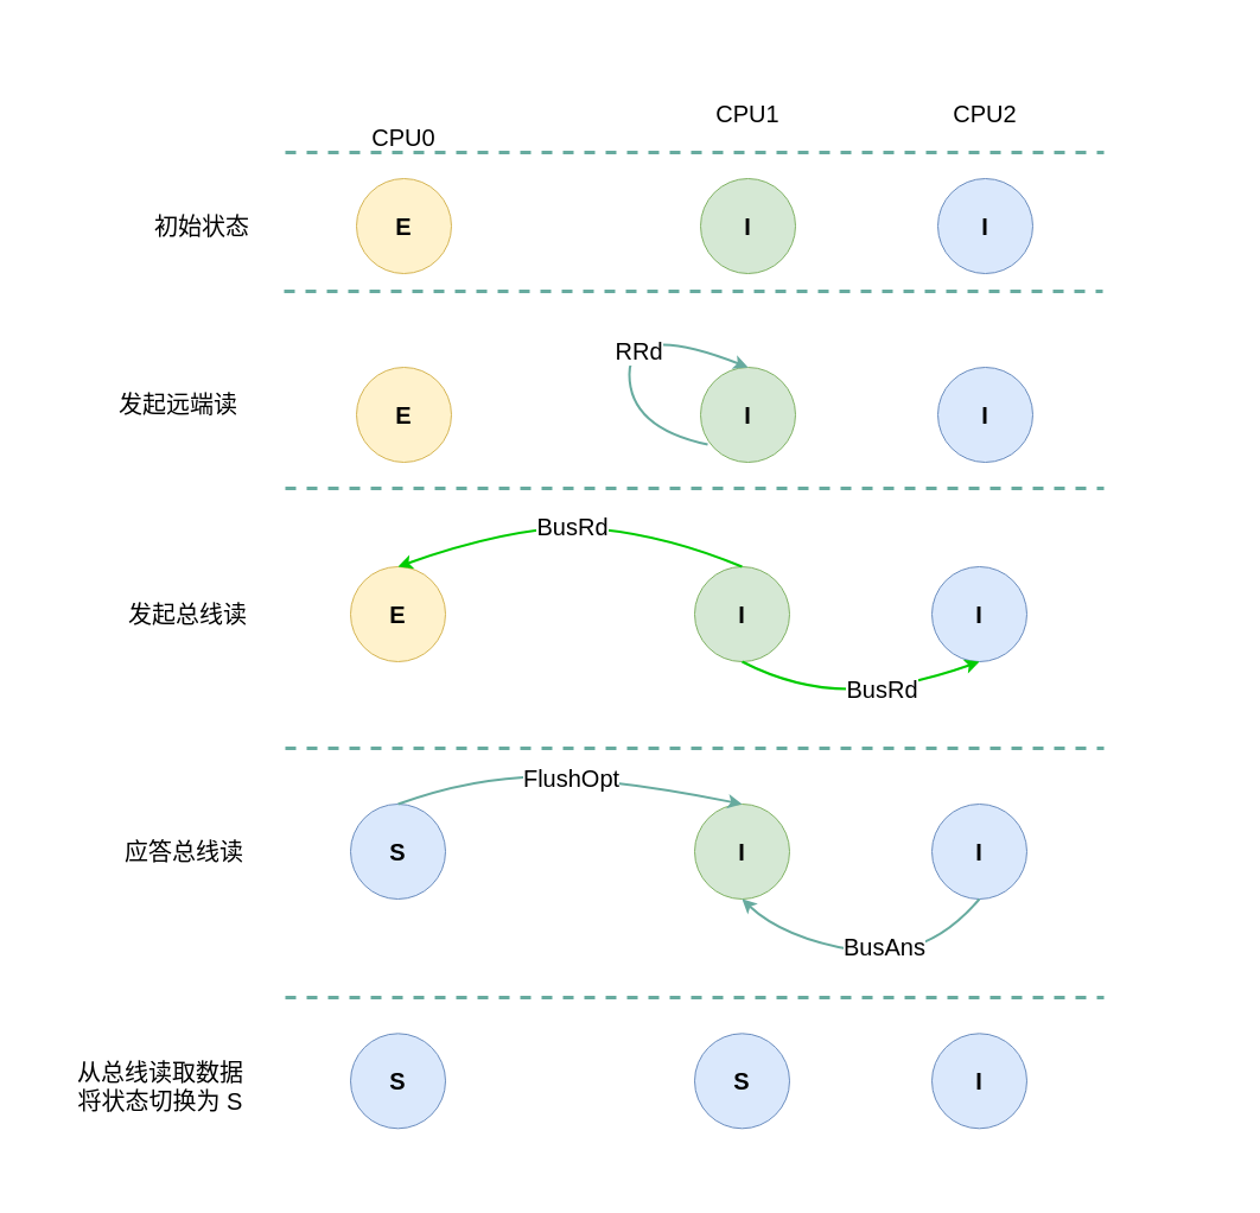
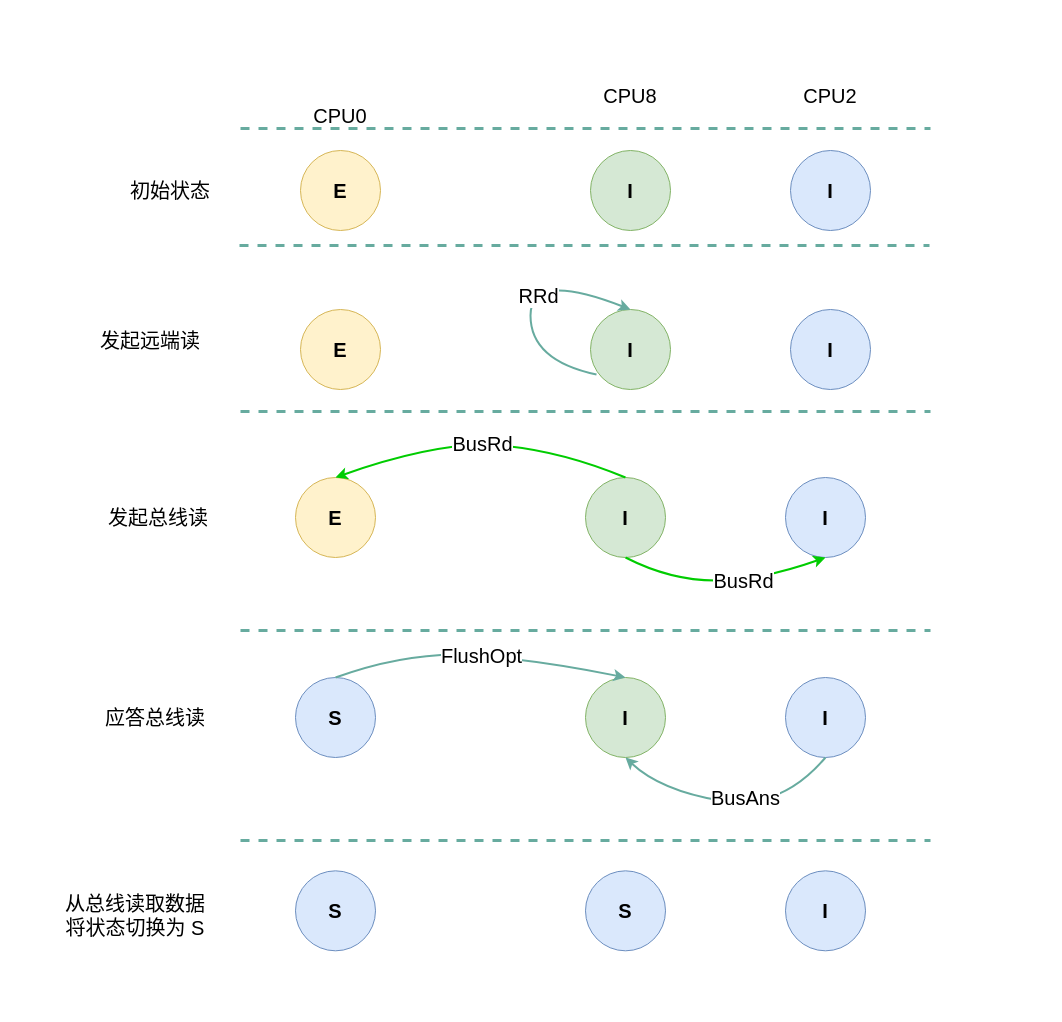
  <mxCell id="0" />
  <mxCell id="1" parent="0" />
  <mxCell id="2" value="E" style="ellipse;whiteSpace=wrap;html=1;aspect=fixed;fontStyle=1;fontSize=20;fillColor=#fff2cc;strokeColor=#d6b656;" parent="1" vertex="1"><mxGeometry x="300" y="150" width="80" height="80" as="geometry" /></mxCell>
  <mxCell id="3" value="I" style="ellipse;whiteSpace=wrap;html=1;aspect=fixed;fontStyle=1;fontSize=20;fillColor=#d5e8d4;strokeColor=#82b366;" parent="1" vertex="1"><mxGeometry x="590" y="150" width="80" height="80" as="geometry" /></mxCell>
  <mxCell id="4" value="I" style="ellipse;whiteSpace=wrap;html=1;aspect=fixed;fillColor=#dae8fc;strokeColor=#6c8ebf;fontStyle=1;fontSize=20;" parent="1" vertex="1"><mxGeometry x="790" y="150" width="80" height="80" as="geometry" /></mxCell>
  <mxCell id="5" value="CPU0" style="text;html=1;strokeColor=none;fillColor=none;align=center;verticalAlign=middle;whiteSpace=wrap;rounded=0;fontSize=20;" parent="1" vertex="1"><mxGeometry x="310" y="100" width="60" height="30" as="geometry" /></mxCell>
- <mxCell id="6" value="CPU1" style="text;html=1;strokeColor=none;fillColor=none;align=center;verticalAlign=middle;whiteSpace=wrap;rounded=0;fontSize=20;" parent="1" vertex="1"><mxGeometry x="600" y="80" width="60" height="30" as="geometry" /></mxCell>
+ <mxCell id="6" value="CPU8" style="text;html=1;strokeColor=none;fillColor=none;align=center;verticalAlign=middle;whiteSpace=wrap;rounded=0;fontSize=20;" parent="1" vertex="1"><mxGeometry x="600" y="80" width="60" height="30" as="geometry" /></mxCell>
  <mxCell id="7" value="CPU2" style="text;html=1;strokeColor=none;fillColor=none;align=center;verticalAlign=middle;whiteSpace=wrap;rounded=0;fontSize=20;" parent="1" vertex="1"><mxGeometry x="800" y="80" width="60" height="30" as="geometry" /></mxCell>
  <mxCell id="8" value="" style="endArrow=none;dashed=1;html=1;rounded=0;fontSize=20;strokeWidth=3;strokeColor=#67AB9F;" parent="1" edge="1"><mxGeometry width="50" height="50" relative="1" as="geometry"><mxPoint x="240" y="128" as="sourcePoint" /><mxPoint x="930" y="128" as="targetPoint" /></mxGeometry></mxCell>
  <mxCell id="9" value="" style="endArrow=none;dashed=1;html=1;rounded=0;fontSize=20;strokeWidth=3;strokeColor=#67AB9F;" parent="1" edge="1"><mxGeometry width="50" height="50" relative="1" as="geometry"><mxPoint x="239" y="245" as="sourcePoint" /><mxPoint x="929" y="245" as="targetPoint" /></mxGeometry></mxCell>
  <mxCell id="10" value="初始状态" style="text;html=1;strokeColor=none;fillColor=none;align=center;verticalAlign=middle;whiteSpace=wrap;rounded=0;fontSize=20;" parent="1" vertex="1"><mxGeometry x="120" y="175" width="100" height="30" as="geometry" /></mxCell>
  <mxCell id="11" value="E" style="ellipse;whiteSpace=wrap;html=1;aspect=fixed;fontStyle=1;fontSize=20;fillColor=#fff2cc;strokeColor=#d6b656;" parent="1" vertex="1"><mxGeometry x="300" y="309" width="80" height="80" as="geometry" /></mxCell>
  <mxCell id="12" value="I" style="ellipse;whiteSpace=wrap;html=1;aspect=fixed;fontStyle=1;fontSize=20;fillColor=#d5e8d4;strokeColor=#82b366;" parent="1" vertex="1"><mxGeometry x="590" y="309" width="80" height="80" as="geometry" /></mxCell>
  <mxCell id="13" value="I" style="ellipse;whiteSpace=wrap;html=1;aspect=fixed;fillColor=#dae8fc;strokeColor=#6c8ebf;fontStyle=1;fontSize=20;" parent="1" vertex="1"><mxGeometry x="790" y="309" width="80" height="80" as="geometry" /></mxCell>
  <mxCell id="14" value="E" style="ellipse;whiteSpace=wrap;html=1;aspect=fixed;fontStyle=1;fontSize=20;fillColor=#fff2cc;strokeColor=#d6b656;" parent="1" vertex="1"><mxGeometry x="295" y="477" width="80" height="80" as="geometry" /></mxCell>
  <mxCell id="15" value="I" style="ellipse;whiteSpace=wrap;html=1;aspect=fixed;fontStyle=1;fontSize=20;fillColor=#d5e8d4;strokeColor=#82b366;" parent="1" vertex="1"><mxGeometry x="585" y="477" width="80" height="80" as="geometry" /></mxCell>
  <mxCell id="16" value="I" style="ellipse;whiteSpace=wrap;html=1;aspect=fixed;fillColor=#dae8fc;strokeColor=#6c8ebf;fontStyle=1;fontSize=20;" parent="1" vertex="1"><mxGeometry x="785" y="477" width="80" height="80" as="geometry" /></mxCell>
  <mxCell id="17" value="" style="endArrow=none;dashed=1;html=1;rounded=0;fontSize=20;strokeWidth=3;strokeColor=#67AB9F;" parent="1" edge="1"><mxGeometry width="50" height="50" relative="1" as="geometry"><mxPoint x="240" y="411" as="sourcePoint" /><mxPoint x="930" y="411" as="targetPoint" /></mxGeometry></mxCell>
  <mxCell id="18" value="S" style="ellipse;whiteSpace=wrap;html=1;aspect=fixed;fontStyle=1;fontSize=20;fillColor=#dae8fc;strokeColor=#6c8ebf;" parent="1" vertex="1"><mxGeometry x="295" y="677" width="80" height="80" as="geometry" /></mxCell>
  <mxCell id="19" value="I" style="ellipse;whiteSpace=wrap;html=1;aspect=fixed;fontStyle=1;fontSize=20;fillColor=#d5e8d4;strokeColor=#82b366;" parent="1" vertex="1"><mxGeometry x="585" y="677" width="80" height="80" as="geometry" /></mxCell>
  <mxCell id="20" value="I" style="ellipse;whiteSpace=wrap;html=1;aspect=fixed;fillColor=#dae8fc;strokeColor=#6c8ebf;fontStyle=1;fontSize=20;" parent="1" vertex="1"><mxGeometry x="785" y="677" width="80" height="80" as="geometry" /></mxCell>
  <mxCell id="21" value="" style="curved=1;endArrow=classic;html=1;rounded=0;strokeColor=#67AB9F;strokeWidth=2;fontSize=20;entryX=0.5;entryY=0;entryDx=0;entryDy=0;exitX=0.5;exitY=0;exitDx=0;exitDy=0;" parent="1" source="18" target="19" edge="1"><mxGeometry width="50" height="50" relative="1" as="geometry"><mxPoint x="450" y="720" as="sourcePoint" /><mxPoint x="500" y="670" as="targetPoint" /><Array as="points"><mxPoint x="410" y="650" /><mxPoint x="540" y="660" /></Array></mxGeometry></mxCell>
  <mxCell id="22" value="FlushOpt" style="edgeLabel;html=1;align=center;verticalAlign=middle;resizable=0;points=[];fontSize=20;" parent="21" vertex="1" connectable="0"><mxGeometry x="0.008" y="1" relative="1" as="geometry"><mxPoint as="offset" /></mxGeometry></mxCell>
  <mxCell id="23" value="" style="curved=1;endArrow=classic;html=1;rounded=0;strokeColor=#67AB9F;strokeWidth=2;fontSize=20;exitX=0.5;exitY=1;exitDx=0;exitDy=0;entryX=0.5;entryY=1;entryDx=0;entryDy=0;" parent="1" source="20" target="19" edge="1"><mxGeometry width="50" height="50" relative="1" as="geometry"><mxPoint x="550" y="840" as="sourcePoint" /><mxPoint x="690" y="740" as="targetPoint" /><Array as="points"><mxPoint x="780" y="810" /><mxPoint x="660" y="790" /></Array></mxGeometry></mxCell>
  <mxCell id="24" value="BusAns" style="edgeLabel;html=1;align=center;verticalAlign=middle;resizable=0;points=[];fontSize=20;" parent="23" vertex="1" connectable="0"><mxGeometry x="-0.104" y="-7" relative="1" as="geometry"><mxPoint as="offset" /></mxGeometry></mxCell>
  <mxCell id="25" value="" style="endArrow=none;dashed=1;html=1;rounded=0;fontSize=20;strokeWidth=3;strokeColor=#67AB9F;" parent="1" edge="1"><mxGeometry width="50" height="50" relative="1" as="geometry"><mxPoint x="240" y="630" as="sourcePoint" /><mxPoint x="930" y="630" as="targetPoint" /></mxGeometry></mxCell>
  <mxCell id="26" value="S" style="ellipse;whiteSpace=wrap;html=1;aspect=fixed;fontStyle=1;fontSize=20;fillColor=#dae8fc;strokeColor=#6c8ebf;" parent="1" vertex="1"><mxGeometry x="295" y="870.32" width="80" height="80" as="geometry" /></mxCell>
  <mxCell id="27" value="S" style="ellipse;whiteSpace=wrap;html=1;aspect=fixed;fontStyle=1;fontSize=20;fillColor=#dae8fc;strokeColor=#6c8ebf;" parent="1" vertex="1"><mxGeometry x="585" y="870.32" width="80" height="80" as="geometry" /></mxCell>
  <mxCell id="28" value="I" style="ellipse;whiteSpace=wrap;html=1;aspect=fixed;fillColor=#dae8fc;strokeColor=#6c8ebf;fontStyle=1;fontSize=20;" parent="1" vertex="1"><mxGeometry x="785" y="870.32" width="80" height="80" as="geometry" /></mxCell>
  <mxCell id="29" value="" style="endArrow=none;dashed=1;html=1;rounded=0;fontSize=20;strokeWidth=3;strokeColor=#67AB9F;" parent="1" edge="1"><mxGeometry width="50" height="50" relative="1" as="geometry"><mxPoint x="240" y="840" as="sourcePoint" /><mxPoint x="930" y="840" as="targetPoint" /></mxGeometry></mxCell>
  <mxCell id="30" value="发起远端读" style="text;html=1;strokeColor=none;fillColor=none;align=center;verticalAlign=middle;whiteSpace=wrap;rounded=0;fontSize=20;" parent="1" vertex="1"><mxGeometry x="90" y="325" width="120" height="30" as="geometry" /></mxCell>
  <mxCell id="31" value="发起总线读" style="text;html=1;strokeColor=none;fillColor=none;align=center;verticalAlign=middle;whiteSpace=wrap;rounded=0;fontSize=20;" parent="1" vertex="1"><mxGeometry x="93" y="502" width="130" height="30" as="geometry" /></mxCell>
  <mxCell id="32" value="应答总线读" style="text;html=1;strokeColor=none;fillColor=none;align=center;verticalAlign=middle;whiteSpace=wrap;rounded=0;fontSize=20;" parent="1" vertex="1"><mxGeometry x="90" y="702" width="130" height="30" as="geometry" /></mxCell>
  <mxCell id="33" value="从总线读取数据&lt;br&gt;将状态切换为 S" style="text;html=1;strokeColor=none;fillColor=none;align=center;verticalAlign=middle;whiteSpace=wrap;rounded=0;fontSize=20;" parent="1" vertex="1"><mxGeometry x="60" y="882.32" width="150" height="64.68" as="geometry" /></mxCell>
  <mxCell id="34" value="" style="shape=waypoint;sketch=0;fillStyle=solid;size=6;pointerEvents=1;points=[];fillColor=none;resizable=0;rotatable=0;perimeter=centerPerimeter;snapToPoint=1;fontSize=20;strokeColor=none;" parent="1" vertex="1"><mxGeometry x="20" y="20" width="40" height="40" as="geometry" /></mxCell>
  <mxCell id="35" value="" style="shape=waypoint;sketch=0;fillStyle=solid;size=6;pointerEvents=1;points=[];fillColor=none;resizable=0;rotatable=0;perimeter=centerPerimeter;snapToPoint=1;fontSize=20;strokeColor=none;" parent="1" vertex="1"><mxGeometry x="1000" y="960" width="40" height="40" as="geometry" /></mxCell>
  <mxCell id="36" value="" style="curved=1;endArrow=classic;html=1;rounded=0;strokeColor=#67AB9F;strokeWidth=2;fontSize=20;exitX=0.075;exitY=0.813;exitDx=0;exitDy=0;exitPerimeter=0;entryX=0.5;entryY=0;entryDx=0;entryDy=0;" parent="1" source="12" target="12" edge="1"><mxGeometry width="50" height="50" relative="1" as="geometry"><mxPoint x="540" y="360" as="sourcePoint" /><mxPoint x="590" y="310" as="targetPoint" /><Array as="points"><mxPoint x="530" y="360" /><mxPoint x="530" y="270" /></Array></mxGeometry></mxCell>
  <mxCell id="37" value="RRd" style="edgeLabel;html=1;align=center;verticalAlign=middle;resizable=0;points=[];fontSize=20;" parent="36" vertex="1" connectable="0"><mxGeometry x="0.001" y="-7" relative="1" as="geometry"><mxPoint as="offset" /></mxGeometry></mxCell>
  <mxCell id="38" value="" style="curved=1;endArrow=classic;html=1;rounded=0;strokeColor=#00CC00;strokeWidth=2;fontSize=20;exitX=0.5;exitY=0;exitDx=0;exitDy=0;entryX=0.5;entryY=0;entryDx=0;entryDy=0;" parent="1" source="15" target="14" edge="1"><mxGeometry width="50" height="50" relative="1" as="geometry"><mxPoint x="550" y="480" as="sourcePoint" /><mxPoint x="600" y="430" as="targetPoint" /><Array as="points"><mxPoint x="560" y="450" /><mxPoint x="440" y="440" /></Array></mxGeometry></mxCell>
  <mxCell id="39" value="BusRd" style="edgeLabel;html=1;align=center;verticalAlign=middle;resizable=0;points=[];fontSize=20;" parent="38" vertex="1" connectable="0"><mxGeometry x="-0.015" y="-1" relative="1" as="geometry"><mxPoint as="offset" /></mxGeometry></mxCell>
  <mxCell id="40" value="" style="curved=1;endArrow=classic;html=1;rounded=0;strokeColor=#00CC00;strokeWidth=2;fontSize=20;exitX=0.5;exitY=1;exitDx=0;exitDy=0;entryX=0.5;entryY=1;entryDx=0;entryDy=0;" parent="1" source="15" target="16" edge="1"><mxGeometry width="50" height="50" relative="1" as="geometry"><mxPoint x="710" y="520" as="sourcePoint" /><mxPoint x="780" y="450" as="targetPoint" /><Array as="points"><mxPoint x="670" y="580" /><mxPoint x="760" y="580" /></Array></mxGeometry></mxCell>
  <mxCell id="41" value="BusRd" style="edgeLabel;html=1;align=center;verticalAlign=middle;resizable=0;points=[];fontSize=20;" parent="40" vertex="1" connectable="0"><mxGeometry x="0.17" y="1" relative="1" as="geometry"><mxPoint as="offset" /></mxGeometry></mxCell>
